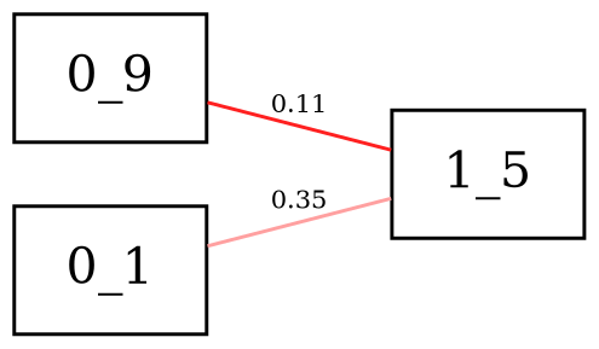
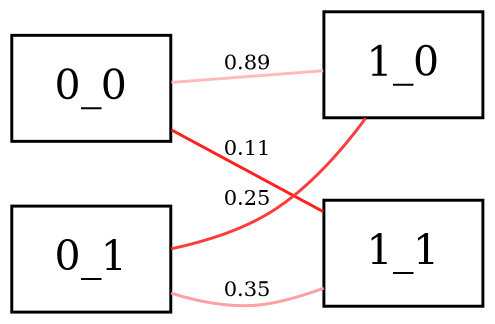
  graph {
    fontsize=16
    rankdir=LR
    node [shape=box]
    edge [contraint=false fontsize=7 labelfloat=false]
-   "0_0" [label="0_9"]
-   "1_1" [label="1_5"]
+   "0_0"
+   "1_0"
+   "1_1"
    "0_1"
+   "0_0" -- "1_0" [color="#FFBBBB" label=0.89]
    "0_0" -- "1_1" [color="#FF2020" label=0.11]
+   "0_1" -- "1_0" [color="#FF3B3B" label=0.25]
    "0_1" -- "1_1" [color="#FFA0A0" label=0.35]
  }
